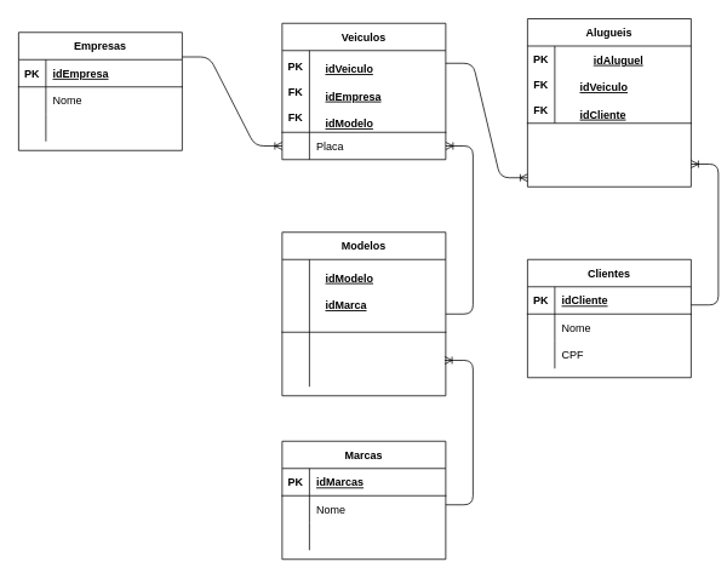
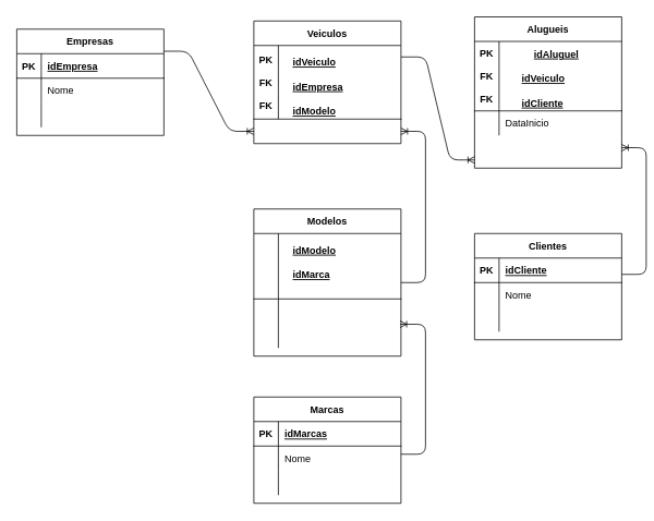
  <mxCell id="0" />
  <mxCell id="1" parent="0" />
  <mxCell id="2" value="Empresas" style="shape=table;startSize=30;container=1;collapsible=1;childLayout=tableLayout;fixedRows=1;rowLines=0;fontStyle=1;align=center;resizeLast=1;" vertex="1" parent="1"><mxGeometry x="20" y="35" width="180" height="130" as="geometry" /></mxCell>
  <mxCell id="3" value="" style="shape=partialRectangle;collapsible=0;dropTarget=0;pointerEvents=0;fillColor=none;top=0;left=0;bottom=1;right=0;points=[[0,0.5],[1,0.5]];portConstraint=eastwest;" vertex="1" parent="2"><mxGeometry y="30" width="180" height="30" as="geometry" /></mxCell>
  <mxCell id="4" value="PK" style="shape=partialRectangle;connectable=0;fillColor=none;top=0;left=0;bottom=0;right=0;fontStyle=1;overflow=hidden;" vertex="1" parent="3"><mxGeometry width="30" height="30" as="geometry" /></mxCell>
  <mxCell id="5" value="idEmpresa" style="shape=partialRectangle;connectable=0;fillColor=none;top=0;left=0;bottom=0;right=0;align=left;spacingLeft=6;fontStyle=5;overflow=hidden;" vertex="1" parent="3"><mxGeometry x="30" width="150" height="30" as="geometry" /></mxCell>
  <mxCell id="6" value="" style="shape=partialRectangle;collapsible=0;dropTarget=0;pointerEvents=0;fillColor=none;top=0;left=0;bottom=0;right=0;points=[[0,0.5],[1,0.5]];portConstraint=eastwest;" vertex="1" parent="2"><mxGeometry y="60" width="180" height="30" as="geometry" /></mxCell>
  <mxCell id="7" value="" style="shape=partialRectangle;connectable=0;fillColor=none;top=0;left=0;bottom=0;right=0;editable=1;overflow=hidden;" vertex="1" parent="6"><mxGeometry width="30" height="30" as="geometry" /></mxCell>
  <mxCell id="8" value="Nome" style="shape=partialRectangle;connectable=0;fillColor=none;top=0;left=0;bottom=0;right=0;align=left;spacingLeft=6;overflow=hidden;" vertex="1" parent="6"><mxGeometry x="30" width="150" height="30" as="geometry" /></mxCell>
  <mxCell id="9" value="" style="shape=partialRectangle;collapsible=0;dropTarget=0;pointerEvents=0;fillColor=none;top=0;left=0;bottom=0;right=0;points=[[0,0.5],[1,0.5]];portConstraint=eastwest;" vertex="1" parent="2"><mxGeometry y="90" width="180" height="30" as="geometry" /></mxCell>
  <mxCell id="10" value="" style="shape=partialRectangle;connectable=0;fillColor=none;top=0;left=0;bottom=0;right=0;editable=1;overflow=hidden;" vertex="1" parent="9"><mxGeometry width="30" height="30" as="geometry" /></mxCell>
  <mxCell id="11" value="" style="shape=partialRectangle;connectable=0;fillColor=none;top=0;left=0;bottom=0;right=0;align=left;spacingLeft=6;overflow=hidden;" vertex="1" parent="9"><mxGeometry x="30" width="150" height="30" as="geometry" /></mxCell>
  <mxCell id="12" value="Veiculos" style="shape=table;startSize=30;container=1;collapsible=1;childLayout=tableLayout;fixedRows=1;rowLines=0;fontStyle=1;align=center;resizeLast=1;" vertex="1" parent="1"><mxGeometry x="310" y="25" width="180" height="150" as="geometry" /></mxCell>
  <mxCell id="13" value="" style="shape=partialRectangle;collapsible=0;dropTarget=0;pointerEvents=0;fillColor=none;top=0;left=0;bottom=1;right=0;points=[[0,0.5],[1,0.5]];portConstraint=eastwest;" vertex="1" parent="12"><mxGeometry y="30" width="180" height="90" as="geometry" /></mxCell>
  <mxCell id="14" value="PK&#10;&#10;FK&#10;&#10;FK" style="shape=partialRectangle;connectable=0;fillColor=none;top=0;left=0;bottom=0;right=0;fontStyle=1;overflow=hidden;" vertex="1" parent="13"><mxGeometry width="30" height="90" as="geometry" /></mxCell>
  <mxCell id="15" value="" style="shape=partialRectangle;connectable=0;fillColor=none;top=0;left=0;bottom=0;right=0;align=left;spacingLeft=6;fontStyle=5;overflow=hidden;" vertex="1" parent="13"><mxGeometry x="30" width="150" height="90" as="geometry" /></mxCell>
  <mxCell id="16" value="" style="shape=partialRectangle;collapsible=0;dropTarget=0;pointerEvents=0;fillColor=none;top=0;left=0;bottom=0;right=0;points=[[0,0.5],[1,0.5]];portConstraint=eastwest;" vertex="1" parent="12"><mxGeometry y="120" width="180" height="30" as="geometry" /></mxCell>
  <mxCell id="17" value="" style="shape=partialRectangle;connectable=0;fillColor=none;top=0;left=0;bottom=0;right=0;editable=1;overflow=hidden;" vertex="1" parent="16"><mxGeometry width="30" height="30" as="geometry" /></mxCell>
- <mxCell id="18" value="Placa" style="shape=partialRectangle;connectable=0;fillColor=none;top=0;left=0;bottom=0;right=0;align=left;spacingLeft=6;overflow=hidden;" vertex="1" parent="16"><mxGeometry x="30" width="150" height="30" as="geometry" /></mxCell>
  <mxCell id="19" value="idVeiculo" style="shape=partialRectangle;connectable=0;fillColor=none;top=0;left=0;bottom=0;right=0;align=left;spacingLeft=6;fontStyle=5;overflow=hidden;" vertex="1" parent="1"><mxGeometry x="350" y="65" width="60" height="20" as="geometry" /></mxCell>
  <mxCell id="20" value="idEmpresa" style="shape=partialRectangle;connectable=0;fillColor=none;top=0;left=0;bottom=0;right=0;align=left;spacingLeft=6;fontStyle=5;overflow=hidden;" vertex="1" parent="1"><mxGeometry x="350" y="95" width="80" height="20" as="geometry" /></mxCell>
  <mxCell id="21" value="idModelo" style="shape=partialRectangle;connectable=0;fillColor=none;top=0;left=0;bottom=0;right=0;align=left;spacingLeft=6;fontStyle=5;overflow=hidden;" vertex="1" parent="1"><mxGeometry x="350" y="125" width="60" height="20" as="geometry" /></mxCell>
  <mxCell id="22" value="Alugueis" style="shape=table;startSize=30;container=1;collapsible=1;childLayout=tableLayout;fixedRows=1;rowLines=0;fontStyle=1;align=center;resizeLast=1;" vertex="1" parent="1"><mxGeometry x="580" y="20" width="180" height="185" as="geometry" /></mxCell>
  <mxCell id="23" value="" style="shape=partialRectangle;collapsible=0;dropTarget=0;pointerEvents=0;fillColor=none;top=0;left=0;bottom=1;right=0;points=[[0,0.5],[1,0.5]];portConstraint=eastwest;" vertex="1" parent="22"><mxGeometry y="30" width="180" height="85" as="geometry" /></mxCell>
  <mxCell id="24" value="PK&#10;&#10;FK&#10;&#10;FK" style="shape=partialRectangle;connectable=0;fillColor=none;top=0;left=0;bottom=0;right=0;fontStyle=1;overflow=hidden;" vertex="1" parent="23"><mxGeometry width="30" height="85" as="geometry" /></mxCell>
  <mxCell id="25" value="" style="shape=partialRectangle;connectable=0;fillColor=none;top=0;left=0;bottom=0;right=0;align=left;spacingLeft=6;fontStyle=5;overflow=hidden;" vertex="1" parent="23"><mxGeometry x="30" width="150" height="85" as="geometry" /></mxCell>
  <mxCell id="26" value="" style="shape=partialRectangle;collapsible=0;dropTarget=0;pointerEvents=0;fillColor=none;top=0;left=0;bottom=0;right=0;points=[[0,0.5],[1,0.5]];portConstraint=eastwest;" vertex="1" parent="22"><mxGeometry y="115" width="180" height="30" as="geometry" /></mxCell>
  <mxCell id="27" value="" style="shape=partialRectangle;connectable=0;fillColor=none;top=0;left=0;bottom=0;right=0;editable=1;overflow=hidden;" vertex="1" parent="26"><mxGeometry width="30" height="30" as="geometry" /></mxCell>
+ <mxCell id="28" value="DataInicio" style="shape=partialRectangle;connectable=0;fillColor=none;top=0;left=0;bottom=0;right=0;align=left;spacingLeft=6;overflow=hidden;" vertex="1" parent="26"><mxGeometry x="30" width="150" height="30" as="geometry" /></mxCell>
  <mxCell id="29" value="" style="shape=partialRectangle;collapsible=0;dropTarget=0;pointerEvents=0;fillColor=none;top=0;left=0;bottom=0;right=0;points=[[0,0.5],[1,0.5]];portConstraint=eastwest;" vertex="1" parent="22"><mxGeometry y="145" width="180" height="30" as="geometry" /></mxCell>
  <mxCell id="30" value="" style="shape=partialRectangle;connectable=0;fillColor=none;top=0;left=0;bottom=0;right=0;editable=1;overflow=hidden;" vertex="1" parent="29"><mxGeometry width="30" height="30" as="geometry" /></mxCell>
  <mxCell id="31" value="idAluguel" style="shape=partialRectangle;connectable=0;fillColor=none;top=0;left=0;bottom=0;right=0;align=left;spacingLeft=6;fontStyle=5;overflow=hidden;" vertex="1" parent="1"><mxGeometry x="645" y="55" width="80" height="20" as="geometry" /></mxCell>
  <mxCell id="32" value="idVeiculo" style="shape=partialRectangle;connectable=0;fillColor=none;top=0;left=0;bottom=0;right=0;align=left;spacingLeft=6;fontStyle=5;overflow=hidden;" vertex="1" parent="1"><mxGeometry x="630" y="85" width="80" height="20" as="geometry" /></mxCell>
  <mxCell id="33" value="idCliente" style="shape=partialRectangle;connectable=0;fillColor=none;top=0;left=0;bottom=0;right=0;align=left;spacingLeft=6;fontStyle=5;overflow=hidden;" vertex="1" parent="1"><mxGeometry x="630" y="115" width="80" height="20" as="geometry" /></mxCell>
  <mxCell id="34" value="Clientes" style="shape=table;startSize=30;container=1;collapsible=1;childLayout=tableLayout;fixedRows=1;rowLines=0;fontStyle=1;align=center;resizeLast=1;" vertex="1" parent="1"><mxGeometry x="580" y="285" width="180" height="130" as="geometry" /></mxCell>
  <mxCell id="35" value="" style="shape=partialRectangle;collapsible=0;dropTarget=0;pointerEvents=0;fillColor=none;top=0;left=0;bottom=1;right=0;points=[[0,0.5],[1,0.5]];portConstraint=eastwest;" vertex="1" parent="34"><mxGeometry y="30" width="180" height="30" as="geometry" /></mxCell>
  <mxCell id="36" value="PK" style="shape=partialRectangle;connectable=0;fillColor=none;top=0;left=0;bottom=0;right=0;fontStyle=1;overflow=hidden;" vertex="1" parent="35"><mxGeometry width="30" height="30" as="geometry" /></mxCell>
  <mxCell id="37" value="idCliente" style="shape=partialRectangle;connectable=0;fillColor=none;top=0;left=0;bottom=0;right=0;align=left;spacingLeft=6;fontStyle=5;overflow=hidden;" vertex="1" parent="35"><mxGeometry x="30" width="150" height="30" as="geometry" /></mxCell>
  <mxCell id="38" value="" style="shape=partialRectangle;collapsible=0;dropTarget=0;pointerEvents=0;fillColor=none;top=0;left=0;bottom=0;right=0;points=[[0,0.5],[1,0.5]];portConstraint=eastwest;" vertex="1" parent="34"><mxGeometry y="60" width="180" height="30" as="geometry" /></mxCell>
  <mxCell id="39" value="" style="shape=partialRectangle;connectable=0;fillColor=none;top=0;left=0;bottom=0;right=0;editable=1;overflow=hidden;" vertex="1" parent="38"><mxGeometry width="30" height="30" as="geometry" /></mxCell>
  <mxCell id="40" value="Nome" style="shape=partialRectangle;connectable=0;fillColor=none;top=0;left=0;bottom=0;right=0;align=left;spacingLeft=6;overflow=hidden;" vertex="1" parent="38"><mxGeometry x="30" width="150" height="30" as="geometry" /></mxCell>
  <mxCell id="41" value="" style="shape=partialRectangle;collapsible=0;dropTarget=0;pointerEvents=0;fillColor=none;top=0;left=0;bottom=0;right=0;points=[[0,0.5],[1,0.5]];portConstraint=eastwest;" vertex="1" parent="34"><mxGeometry y="90" width="180" height="30" as="geometry" /></mxCell>
  <mxCell id="42" value="" style="shape=partialRectangle;connectable=0;fillColor=none;top=0;left=0;bottom=0;right=0;editable=1;overflow=hidden;" vertex="1" parent="41"><mxGeometry width="30" height="30" as="geometry" /></mxCell>
  <mxCell id="43" value="" style="shape=partialRectangle;connectable=0;fillColor=none;top=0;left=0;bottom=0;right=0;align=left;spacingLeft=6;overflow=hidden;" vertex="1" parent="41"><mxGeometry x="30" width="150" height="30" as="geometry" /></mxCell>
- <mxCell id="44" value="CPF" style="shape=partialRectangle;connectable=0;fillColor=none;top=0;left=0;bottom=0;right=0;align=left;spacingLeft=6;overflow=hidden;" vertex="1" parent="1"><mxGeometry x="610" y="375" width="150" height="30" as="geometry" /></mxCell>
  <mxCell id="45" value="Modelos" style="shape=table;startSize=30;container=1;collapsible=1;childLayout=tableLayout;fixedRows=1;rowLines=0;fontStyle=1;align=center;resizeLast=1;" vertex="1" parent="1"><mxGeometry x="310" y="255" width="180" height="180" as="geometry" /></mxCell>
  <mxCell id="46" value="" style="shape=partialRectangle;collapsible=0;dropTarget=0;pointerEvents=0;fillColor=none;top=0;left=0;bottom=1;right=0;points=[[0,0.5],[1,0.5]];portConstraint=eastwest;" vertex="1" parent="45"><mxGeometry y="30" width="180" height="80" as="geometry" /></mxCell>
  <mxCell id="47" value="" style="shape=partialRectangle;connectable=0;fillColor=none;top=0;left=0;bottom=0;right=0;align=left;spacingLeft=6;fontStyle=5;overflow=hidden;" vertex="1" parent="46"><mxGeometry x="30" width="150" height="80" as="geometry" /></mxCell>
  <mxCell id="48" value="" style="shape=partialRectangle;collapsible=0;dropTarget=0;pointerEvents=0;fillColor=none;top=0;left=0;bottom=0;right=0;points=[[0,0.5],[1,0.5]];portConstraint=eastwest;" vertex="1" parent="45"><mxGeometry y="110" width="180" height="30" as="geometry" /></mxCell>
  <mxCell id="49" value="" style="shape=partialRectangle;connectable=0;fillColor=none;top=0;left=0;bottom=0;right=0;editable=1;overflow=hidden;" vertex="1" parent="48"><mxGeometry width="30" height="30" as="geometry" /></mxCell>
  <mxCell id="50" value="" style="shape=partialRectangle;collapsible=0;dropTarget=0;pointerEvents=0;fillColor=none;top=0;left=0;bottom=0;right=0;points=[[0,0.5],[1,0.5]];portConstraint=eastwest;" vertex="1" parent="45"><mxGeometry y="140" width="180" height="30" as="geometry" /></mxCell>
  <mxCell id="51" value="" style="shape=partialRectangle;connectable=0;fillColor=none;top=0;left=0;bottom=0;right=0;editable=1;overflow=hidden;" vertex="1" parent="50"><mxGeometry width="30" height="30" as="geometry" /></mxCell>
  <mxCell id="52" value="" style="shape=partialRectangle;connectable=0;fillColor=none;top=0;left=0;bottom=0;right=0;align=left;spacingLeft=6;overflow=hidden;" vertex="1" parent="50"><mxGeometry x="30" width="150" height="30" as="geometry" /></mxCell>
  <mxCell id="53" value="idModelo" style="shape=partialRectangle;connectable=0;fillColor=none;top=0;left=0;bottom=0;right=0;align=left;spacingLeft=6;fontStyle=5;overflow=hidden;" vertex="1" parent="1"><mxGeometry x="350" y="295" width="80" height="20" as="geometry" /></mxCell>
  <mxCell id="54" value="idMarca" style="shape=partialRectangle;connectable=0;fillColor=none;top=0;left=0;bottom=0;right=0;align=left;spacingLeft=6;fontStyle=5;overflow=hidden;" vertex="1" parent="1"><mxGeometry x="350" y="325" width="80" height="20" as="geometry" /></mxCell>
  <mxCell id="55" value="Marcas" style="shape=table;startSize=30;container=1;collapsible=1;childLayout=tableLayout;fixedRows=1;rowLines=0;fontStyle=1;align=center;resizeLast=1;" vertex="1" parent="1"><mxGeometry x="310" y="485" width="180" height="130" as="geometry" /></mxCell>
  <mxCell id="56" value="" style="shape=partialRectangle;collapsible=0;dropTarget=0;pointerEvents=0;fillColor=none;top=0;left=0;bottom=1;right=0;points=[[0,0.5],[1,0.5]];portConstraint=eastwest;" vertex="1" parent="55"><mxGeometry y="30" width="180" height="30" as="geometry" /></mxCell>
  <mxCell id="57" value="PK" style="shape=partialRectangle;connectable=0;fillColor=none;top=0;left=0;bottom=0;right=0;fontStyle=1;overflow=hidden;" vertex="1" parent="56"><mxGeometry width="30" height="30" as="geometry" /></mxCell>
  <mxCell id="58" value="idMarcas" style="shape=partialRectangle;connectable=0;fillColor=none;top=0;left=0;bottom=0;right=0;align=left;spacingLeft=6;fontStyle=5;overflow=hidden;" vertex="1" parent="56"><mxGeometry x="30" width="150" height="30" as="geometry" /></mxCell>
  <mxCell id="59" value="" style="shape=partialRectangle;collapsible=0;dropTarget=0;pointerEvents=0;fillColor=none;top=0;left=0;bottom=0;right=0;points=[[0,0.5],[1,0.5]];portConstraint=eastwest;" vertex="1" parent="55"><mxGeometry y="60" width="180" height="30" as="geometry" /></mxCell>
  <mxCell id="60" value="" style="shape=partialRectangle;connectable=0;fillColor=none;top=0;left=0;bottom=0;right=0;editable=1;overflow=hidden;" vertex="1" parent="59"><mxGeometry width="30" height="30" as="geometry" /></mxCell>
  <mxCell id="61" value="Nome" style="shape=partialRectangle;connectable=0;fillColor=none;top=0;left=0;bottom=0;right=0;align=left;spacingLeft=6;overflow=hidden;" vertex="1" parent="59"><mxGeometry x="30" width="150" height="30" as="geometry" /></mxCell>
  <mxCell id="62" value="" style="shape=partialRectangle;collapsible=0;dropTarget=0;pointerEvents=0;fillColor=none;top=0;left=0;bottom=0;right=0;points=[[0,0.5],[1,0.5]];portConstraint=eastwest;" vertex="1" parent="55"><mxGeometry y="90" width="180" height="30" as="geometry" /></mxCell>
  <mxCell id="63" value="" style="shape=partialRectangle;connectable=0;fillColor=none;top=0;left=0;bottom=0;right=0;editable=1;overflow=hidden;" vertex="1" parent="62"><mxGeometry width="30" height="30" as="geometry" /></mxCell>
  <mxCell id="64" value="" style="shape=partialRectangle;connectable=0;fillColor=none;top=0;left=0;bottom=0;right=0;align=left;spacingLeft=6;overflow=hidden;" vertex="1" parent="62"><mxGeometry x="30" width="150" height="30" as="geometry" /></mxCell>
  <mxCell id="65" value="" style="edgeStyle=entityRelationEdgeStyle;fontSize=12;html=1;endArrow=ERoneToMany;entryX=0;entryY=0.5;entryDx=0;entryDy=0;" edge="1" parent="1" target="16"><mxGeometry width="100" height="100" relative="1" as="geometry"><mxPoint x="200" y="62" as="sourcePoint" /><mxPoint x="300" y="155" as="targetPoint" /></mxGeometry></mxCell>
  <mxCell id="66" value="" style="edgeStyle=entityRelationEdgeStyle;fontSize=12;html=1;endArrow=ERoneToMany;entryX=0;entryY=1;entryDx=0;entryDy=0;entryPerimeter=0;" edge="1" parent="1" target="29"><mxGeometry width="100" height="100" relative="1" as="geometry"><mxPoint x="490" y="69" as="sourcePoint" /><mxPoint x="590" y="65" as="targetPoint" /></mxGeometry></mxCell>
  <mxCell id="67" value="" style="edgeStyle=entityRelationEdgeStyle;fontSize=12;html=1;endArrow=ERoneToMany;entryX=1;entryY=0.5;entryDx=0;entryDy=0;" edge="1" parent="1" target="16"><mxGeometry width="100" height="100" relative="1" as="geometry"><mxPoint x="490" y="345" as="sourcePoint" /><mxPoint x="590" y="245" as="targetPoint" /></mxGeometry></mxCell>
  <mxCell id="68" value="" style="edgeStyle=entityRelationEdgeStyle;fontSize=12;html=1;endArrow=ERoneToMany;entryX=0.994;entryY=0.033;entryDx=0;entryDy=0;entryPerimeter=0;" edge="1" parent="1" target="50"><mxGeometry width="100" height="100" relative="1" as="geometry"><mxPoint x="490" y="555" as="sourcePoint" /><mxPoint x="590" y="455" as="targetPoint" /></mxGeometry></mxCell>
  <mxCell id="69" value="" style="edgeStyle=entityRelationEdgeStyle;fontSize=12;html=1;endArrow=ERoneToMany;" edge="1" parent="1" target="29"><mxGeometry width="100" height="100" relative="1" as="geometry"><mxPoint x="760" y="335" as="sourcePoint" /><mxPoint x="860" y="235" as="targetPoint" /></mxGeometry></mxCell>
